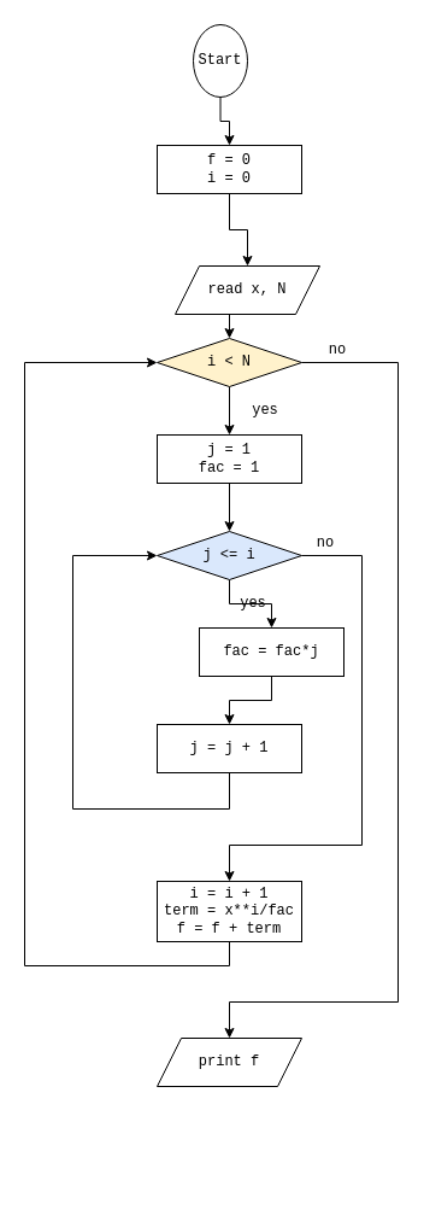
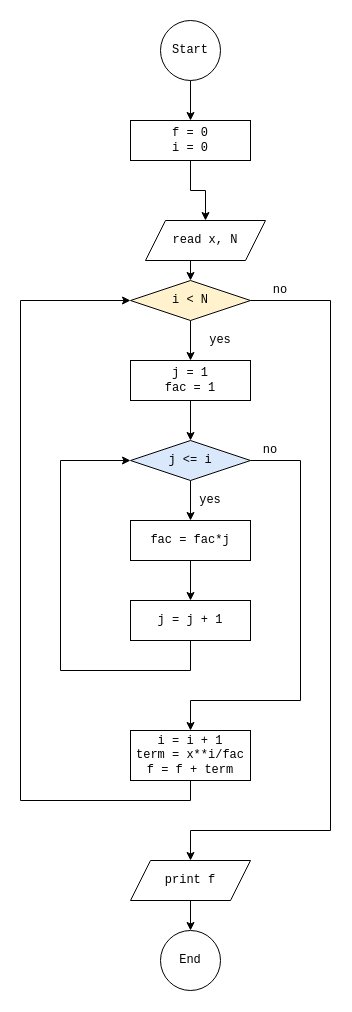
  <mxCell id="0" />
  <mxCell id="1" parent="0" />
  <mxCell id="2" style="edgeStyle=orthogonalEdgeStyle;rounded=0;orthogonalLoop=1;jettySize=auto;html=1;exitX=0.5;exitY=1;exitDx=0;exitDy=0;entryX=0.5;entryY=0;entryDx=0;entryDy=0;endArrow=classic;endFill=1;" edge="1" parent="1" source="3" target="11"><mxGeometry relative="1" as="geometry" /></mxCell>
- <mxCell id="3" value="Start" style="ellipse;whiteSpace=wrap;html=1;aspect=fixed;fontFamily=Courier New;" parent="1" vertex="1"><mxGeometry x="160" y="20" width="45" height="60" as="geometry" /></mxCell>
+ <mxCell id="3" value="Start" style="ellipse;whiteSpace=wrap;html=1;aspect=fixed;fontFamily=Courier New;" parent="1" vertex="1"><mxGeometry x="160" y="20" width="60" height="60" as="geometry" /></mxCell>
  <mxCell id="4" style="edgeStyle=orthogonalEdgeStyle;rounded=0;orthogonalLoop=1;jettySize=auto;html=1;exitX=0.5;exitY=1;exitDx=0;exitDy=0;entryX=0.5;entryY=0;entryDx=0;entryDy=0;startArrow=none;startFill=0;endArrow=classic;endFill=1;" edge="1" parent="1" source="5" target="8"><mxGeometry relative="1" as="geometry" /></mxCell>
  <mxCell id="5" value="read x, N" style="shape=parallelogram;perimeter=parallelogramPerimeter;whiteSpace=wrap;html=1;fixedSize=1;fontFamily=Courier New;" parent="1" vertex="1"><mxGeometry x="145" y="220" width="120" height="40" as="geometry" /></mxCell>
  <mxCell id="6" style="edgeStyle=orthogonalEdgeStyle;rounded=0;orthogonalLoop=1;jettySize=auto;html=1;exitX=0.5;exitY=1;exitDx=0;exitDy=0;startArrow=none;startFill=0;endArrow=classic;endFill=1;" edge="1" parent="1" source="8" target="13"><mxGeometry relative="1" as="geometry" /></mxCell>
  <mxCell id="7" style="edgeStyle=orthogonalEdgeStyle;rounded=0;orthogonalLoop=1;jettySize=auto;html=1;exitX=1;exitY=0.5;exitDx=0;exitDy=0;startArrow=none;startFill=0;endArrow=classic;endFill=1;" edge="1" parent="1" source="8" target="15"><mxGeometry relative="1" as="geometry"><Array as="points"><mxPoint x="330" y="300" /><mxPoint x="330" y="830" /><mxPoint x="190" y="830" /></Array></mxGeometry></mxCell>
  <mxCell id="8" value="i &amp;lt; N" style="rhombus;whiteSpace=wrap;html=1;fontFamily=Courier New;fillColor=#fff2cc;" parent="1" vertex="1"><mxGeometry x="130" y="280" width="120" height="40" as="geometry" /></mxCell>
+ <mxCell id="9" value="End" style="ellipse;whiteSpace=wrap;html=1;aspect=fixed;fontFamily=Courier New;" parent="1" vertex="1"><mxGeometry x="160" y="930" width="60" height="60" as="geometry" /></mxCell>
  <mxCell id="10" style="edgeStyle=orthogonalEdgeStyle;rounded=0;orthogonalLoop=1;jettySize=auto;html=1;exitX=0.5;exitY=1;exitDx=0;exitDy=0;entryX=0.5;entryY=0;entryDx=0;entryDy=0;startArrow=none;startFill=0;endArrow=classic;endFill=1;" edge="1" parent="1" source="11" target="5"><mxGeometry relative="1" as="geometry" /></mxCell>
  <mxCell id="11" value="f = 0&lt;br&gt;i = 0" style="rounded=0;whiteSpace=wrap;html=1;fontFamily=Courier New;" vertex="1" parent="1"><mxGeometry x="130" y="120" width="120" height="40" as="geometry" /></mxCell>
  <mxCell id="12" style="edgeStyle=orthogonalEdgeStyle;rounded=0;orthogonalLoop=1;jettySize=auto;html=1;exitX=0.5;exitY=1;exitDx=0;exitDy=0;entryX=0.5;entryY=0;entryDx=0;entryDy=0;startArrow=none;startFill=0;endArrow=classic;endFill=1;" edge="1" parent="1" source="13" target="22"><mxGeometry relative="1" as="geometry" /></mxCell>
  <mxCell id="13" value="j = 1&lt;br&gt;fac = 1" style="rounded=0;whiteSpace=wrap;html=1;fontFamily=Courier New;" vertex="1" parent="1"><mxGeometry x="130" y="360" width="120" height="40" as="geometry" /></mxCell>
+ <mxCell id="14" style="edgeStyle=orthogonalEdgeStyle;rounded=0;orthogonalLoop=1;jettySize=auto;html=1;exitX=0.5;exitY=1;exitDx=0;exitDy=0;entryX=0.5;entryY=0;entryDx=0;entryDy=0;startArrow=none;startFill=0;endArrow=classic;endFill=1;" edge="1" parent="1" source="15" target="9"><mxGeometry relative="1" as="geometry" /></mxCell>
  <mxCell id="15" value="print f" style="shape=parallelogram;perimeter=parallelogramPerimeter;whiteSpace=wrap;html=1;fixedSize=1;fontFamily=Courier New;" vertex="1" parent="1"><mxGeometry x="130" y="860" width="120" height="40" as="geometry" /></mxCell>
  <mxCell id="16" style="edgeStyle=orthogonalEdgeStyle;rounded=0;orthogonalLoop=1;jettySize=auto;html=1;exitX=0.5;exitY=1;exitDx=0;exitDy=0;entryX=0.5;entryY=0;entryDx=0;entryDy=0;startArrow=none;startFill=0;endArrow=classic;endFill=1;" edge="1" parent="1" source="17" target="24"><mxGeometry relative="1" as="geometry" /></mxCell>
- <mxCell id="17" value="fac = fac*j" style="rounded=0;whiteSpace=wrap;html=1;fontFamily=Courier New;" vertex="1" parent="1"><mxGeometry x="165" y="520" width="120" height="40" as="geometry" /></mxCell>
+ <mxCell id="17" value="fac = fac*j" style="rounded=0;whiteSpace=wrap;html=1;fontFamily=Courier New;" vertex="1" parent="1"><mxGeometry x="130" y="520" width="120" height="40" as="geometry" /></mxCell>
  <mxCell id="18" value="no" style="text;html=1;strokeColor=none;fillColor=none;align=center;verticalAlign=middle;whiteSpace=wrap;rounded=0;fontFamily=Courier New;" vertex="1" parent="1"><mxGeometry x="250" y="440" width="40" height="20" as="geometry" /></mxCell>
  <mxCell id="19" value="yes" style="text;html=1;strokeColor=none;fillColor=none;align=center;verticalAlign=middle;whiteSpace=wrap;rounded=0;fontFamily=Courier New;" vertex="1" parent="1"><mxGeometry x="190" y="490" width="40" height="20" as="geometry" /></mxCell>
  <mxCell id="20" style="edgeStyle=orthogonalEdgeStyle;rounded=0;orthogonalLoop=1;jettySize=auto;html=1;exitX=0.5;exitY=1;exitDx=0;exitDy=0;entryX=0.5;entryY=0;entryDx=0;entryDy=0;startArrow=none;startFill=0;endArrow=classic;endFill=1;" edge="1" parent="1" source="22" target="17"><mxGeometry relative="1" as="geometry" /></mxCell>
  <mxCell id="21" style="edgeStyle=orthogonalEdgeStyle;rounded=0;orthogonalLoop=1;jettySize=auto;html=1;exitX=1;exitY=0.5;exitDx=0;exitDy=0;startArrow=none;startFill=0;endArrow=classic;endFill=1;" edge="1" parent="1" source="22" target="26"><mxGeometry relative="1" as="geometry"><Array as="points"><mxPoint x="300" y="460" /><mxPoint x="300" y="700" /><mxPoint x="190" y="700" /></Array></mxGeometry></mxCell>
  <mxCell id="22" value="j &amp;lt;= i" style="rhombus;whiteSpace=wrap;html=1;fontFamily=Courier New;fillColor=#dae8fc;" vertex="1" parent="1"><mxGeometry x="130" y="440" width="120" height="40" as="geometry" /></mxCell>
  <mxCell id="23" style="edgeStyle=orthogonalEdgeStyle;rounded=0;orthogonalLoop=1;jettySize=auto;html=1;exitX=0.5;exitY=1;exitDx=0;exitDy=0;entryX=0;entryY=0.5;entryDx=0;entryDy=0;startArrow=none;startFill=0;endArrow=classic;endFill=1;" edge="1" parent="1" source="24" target="22"><mxGeometry relative="1" as="geometry"><Array as="points"><mxPoint x="190" y="670" /><mxPoint x="60" y="670" /><mxPoint x="60" y="460" /></Array></mxGeometry></mxCell>
  <mxCell id="24" value="j = j + 1" style="rounded=0;whiteSpace=wrap;html=1;fontFamily=Courier New;" vertex="1" parent="1"><mxGeometry x="130" y="600" width="120" height="40" as="geometry" /></mxCell>
  <mxCell id="25" style="edgeStyle=orthogonalEdgeStyle;rounded=0;orthogonalLoop=1;jettySize=auto;html=1;exitX=0.5;exitY=1;exitDx=0;exitDy=0;entryX=0;entryY=0.5;entryDx=0;entryDy=0;startArrow=none;startFill=0;endArrow=classic;endFill=1;" edge="1" parent="1" source="26" target="8"><mxGeometry relative="1" as="geometry"><Array as="points"><mxPoint x="190" y="800" /><mxPoint x="20" y="800" /><mxPoint x="20" y="300" /></Array></mxGeometry></mxCell>
  <mxCell id="26" value="i = i + 1&lt;br&gt;term = x**i/fac&lt;br&gt;f = f + term" style="rounded=0;whiteSpace=wrap;html=1;fontFamily=Courier New;" vertex="1" parent="1"><mxGeometry x="130" y="730" width="120" height="50" as="geometry" /></mxCell>
  <mxCell id="27" value="no" style="text;html=1;strokeColor=none;fillColor=none;align=center;verticalAlign=middle;whiteSpace=wrap;rounded=0;fontFamily=Courier New;" vertex="1" parent="1"><mxGeometry x="260" y="280" width="40" height="20" as="geometry" /></mxCell>
  <mxCell id="28" value="yes" style="text;html=1;strokeColor=none;fillColor=none;align=center;verticalAlign=middle;whiteSpace=wrap;rounded=0;fontFamily=Courier New;" vertex="1" parent="1"><mxGeometry x="200" y="330" width="40" height="20" as="geometry" /></mxCell>
